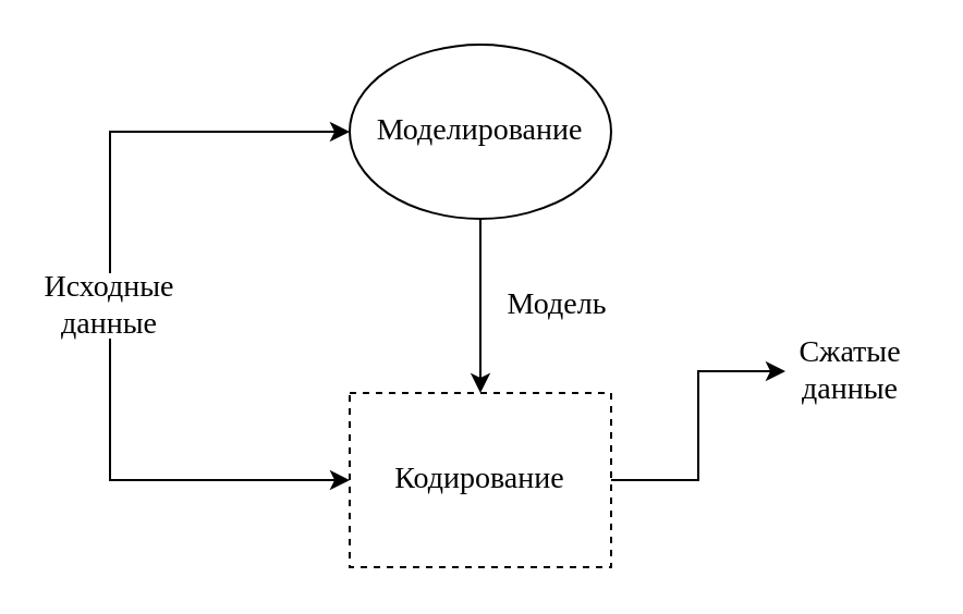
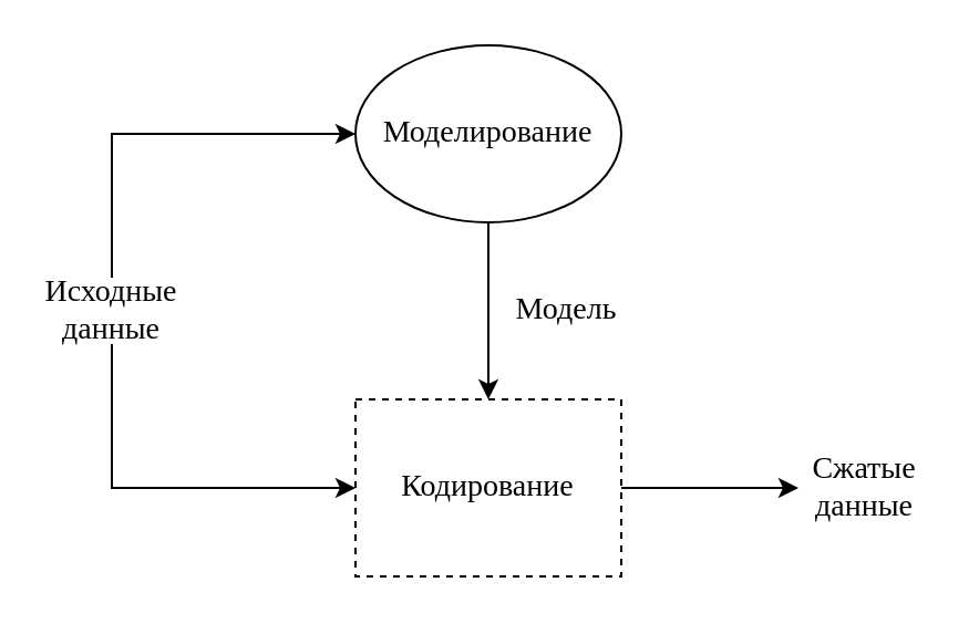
  <mxCell id="0" />
  <mxCell id="1" parent="0" />
  <mxCell id="2" style="edgeStyle=orthogonalEdgeStyle;rounded=0;orthogonalLoop=1;jettySize=auto;html=1;exitX=0.5;exitY=1;exitDx=0;exitDy=0;entryX=0.5;entryY=0;entryDx=0;entryDy=0;fontFamily=Times New Roman;fontSize=14;" edge="1" parent="1" source="3" target="5"><mxGeometry relative="1" as="geometry" /></mxCell>
  <mxCell id="3" value="&lt;font style=&quot;font-size: 14px;&quot; face=&quot;Times New Roman&quot;&gt;Моделирование&lt;/font&gt;" style="ellipse;whiteSpace=wrap;html=1;" vertex="1" parent="1"><mxGeometry x="160" y="20" width="120" height="80" as="geometry" /></mxCell>
  <mxCell id="4" style="edgeStyle=orthogonalEdgeStyle;rounded=0;orthogonalLoop=1;jettySize=auto;html=1;exitX=1;exitY=0.5;exitDx=0;exitDy=0;entryX=0;entryY=0.5;entryDx=0;entryDy=0;fontFamily=Times New Roman;fontSize=14;" edge="1" parent="1" source="5" target="10"><mxGeometry relative="1" as="geometry" /></mxCell>
  <mxCell id="5" value="&lt;font style=&quot;font-size: 14px;&quot; face=&quot;Times New Roman&quot;&gt;Кодирование&lt;/font&gt;" style="rounded=0;whiteSpace=wrap;html=1;dashed=1;" vertex="1" parent="1"><mxGeometry x="160" y="180" width="120" height="80" as="geometry" /></mxCell>
  <mxCell id="6" value="Модель" style="text;html=1;align=center;verticalAlign=middle;resizable=0;points=[];autosize=1;strokeColor=none;fillColor=none;fontSize=14;fontFamily=Times New Roman;" vertex="1" parent="1"><mxGeometry x="220" y="125" width="70" height="30" as="geometry" /></mxCell>
  <mxCell id="7" style="edgeStyle=orthogonalEdgeStyle;rounded=0;orthogonalLoop=1;jettySize=auto;html=1;exitX=0.5;exitY=0;exitDx=0;exitDy=0;entryX=0;entryY=0.5;entryDx=0;entryDy=0;fontFamily=Times New Roman;fontSize=14;" edge="1" parent="1" source="9" target="3"><mxGeometry relative="1" as="geometry" /></mxCell>
  <mxCell id="8" style="edgeStyle=orthogonalEdgeStyle;rounded=0;orthogonalLoop=1;jettySize=auto;html=1;exitX=0.5;exitY=1;exitDx=0;exitDy=0;entryX=0;entryY=0.5;entryDx=0;entryDy=0;fontFamily=Times New Roman;fontSize=14;" edge="1" parent="1" source="9" target="5"><mxGeometry relative="1" as="geometry" /></mxCell>
  <mxCell id="9" value="Исходные данные" style="rounded=0;whiteSpace=wrap;html=1;fontFamily=Times New Roman;fontSize=14;opacity=0;" vertex="1" parent="1"><mxGeometry y="125" width="60" height="30" as="geometry" x="20" /></mxCell>
- <mxCell id="10" value="Сжатые данные" style="rounded=0;whiteSpace=wrap;html=1;fontFamily=Times New Roman;fontSize=14;opacity=0;" vertex="1" parent="1"><mxGeometry x="360" y="140" width="60" height="60" as="geometry" /></mxCell>
+ <mxCell id="10" value="Сжатые данные" style="rounded=0;whiteSpace=wrap;html=1;fontFamily=Times New Roman;fontSize=14;opacity=0;" vertex="1" parent="1"><mxGeometry x="360" y="190" width="60" height="60" as="geometry" /></mxCell>
